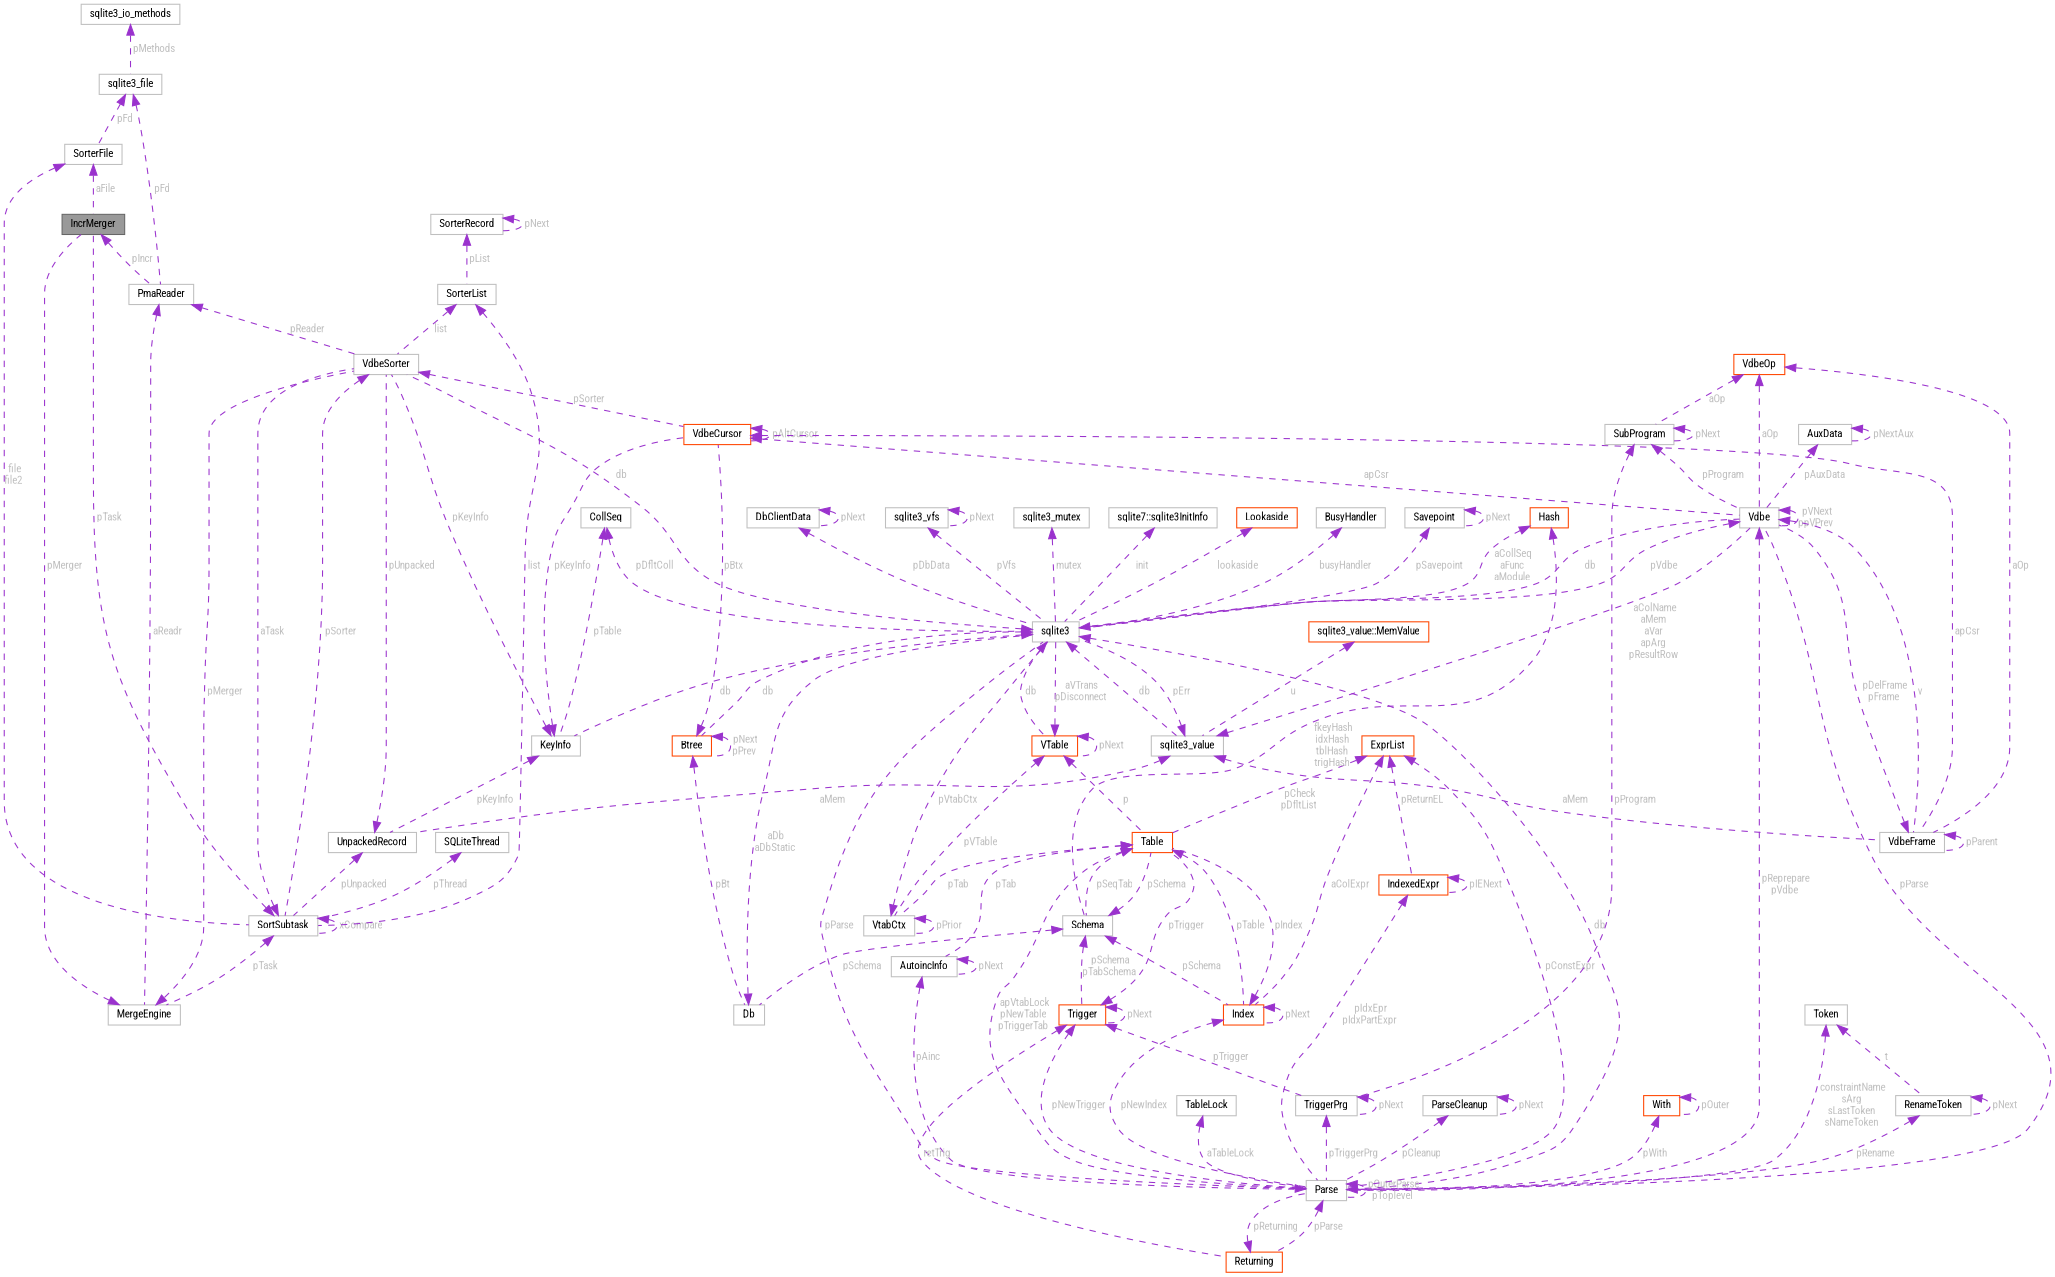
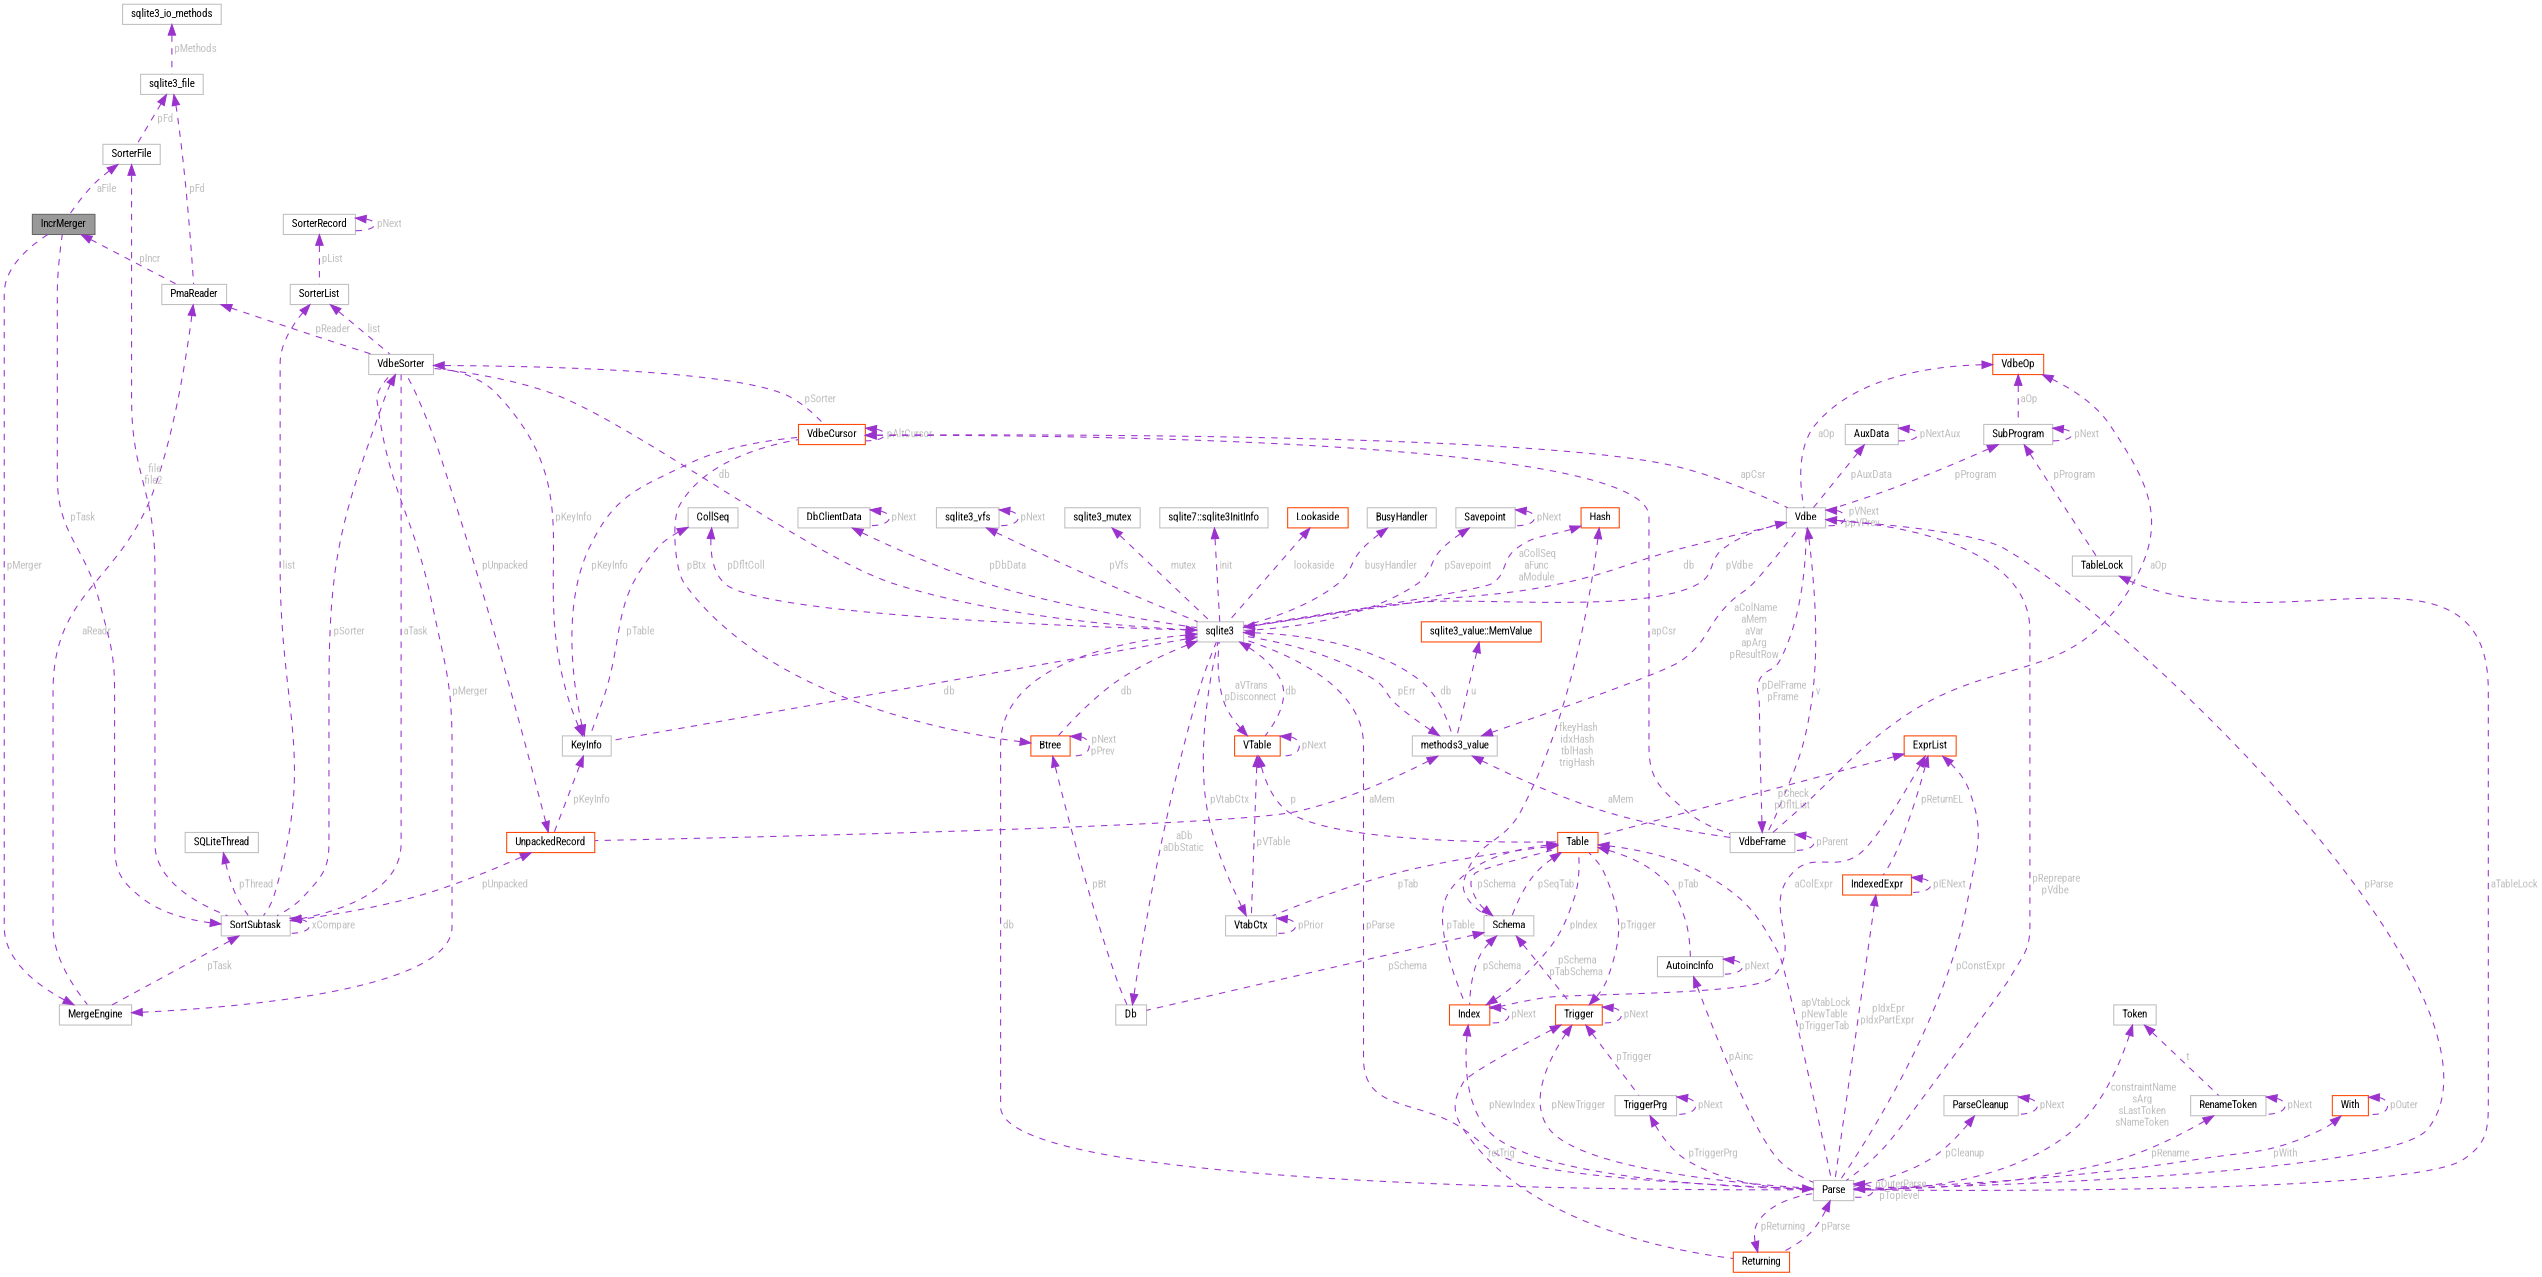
  digraph {
    fontname="Roboto Condensed"
    node [color=grey75 fillcolor=white fontname="Roboto Condensed" fontsize=10 shape=box style=filled]
    edge [color=darkorchid3 dir=back fontcolor=grey fontname="Roboto Condensed" fontsize=10 labelfontname=Helvetica labelfontsize=10 style=dashed]
    n1 [color=gray40 fillcolor=grey60 fontcolor=black height=0.2 label=IncrMerger width=0.4]
    n2 [height=0.2 label=PmaReader width=0.4]
    n3 [height=0.2 label=VdbeSorter width=0.4]
    n4 [height=0.2 label=MergeEngine width=0.4]
    n5 [height=0.2 label=SortSubtask width=0.4]
    n6 [color=orangered height=0.2 label=VdbeCursor width=0.4]
    n7 [height=0.2 label=SQLiteThread width=0.4]
    n8 [height=0.2 label=Vdbe width=0.4]
    n9 [height=0.2 label=VdbeFrame width=0.4]
    n10 [height=0.2 label=sqlite3_file width=0.4]
    n11 [height=0.2 label=SorterFile width=0.4]
    n12 [height=0.2 label=sqlite3_io_methods width=0.4]
    n13 [height=0.2 label=sqlite3 width=0.4]
    n14 [height=0.2 label=Parse width=0.4]
    n15 [color=orangered height=0.2 label=VTable width=0.4]
-   n16 [height=0.2 label=sqlite3_value width=0.4]
+   n16 [height=0.2 label=methods3_value width=0.4]
    n17 [color=orangered height=0.2 label=Btree width=0.4]
    n18 [height=0.2 label=KeyInfo width=0.4]
    n19 [color=orangered height=0.2 label=Returning width=0.4]
    n20 [color=orangered height=0.2 label=Table width=0.4]
    n21 [height=0.2 label=VtabCtx width=0.4]
-   n22 [height=0.2 label=UnpackedRecord width=0.4]
+   n22 [color=orangered height=0.2 label=UnpackedRecord width=0.4]
    n23 [height=0.2 label=Db width=0.4]
    n24 [height=0.2 label=sqlite3_vfs width=0.4]
    n25 [color=orangered height=0.2 label=ExprList width=0.4]
    n26 [color=orangered height=0.2 label=Index width=0.4]
    n27 [color=orangered height=0.2 label=IndexedExpr width=0.4]
    n28 [height=0.2 label=AutoincInfo width=0.4]
    n29 [height=0.2 label=Schema width=0.4]
    n30 [height=0.2 label=TableLock width=0.4]
    n31 [color=orangered height=0.2 label=Trigger width=0.4]
    n32 [height=0.2 label=TriggerPrg width=0.4]
    n33 [color=orangered height=0.2 label=Hash width=0.4]
    n34 [height=0.2 label=SubProgram width=0.4]
    n35 [color=orangered height=0.2 label=VdbeOp width=0.4]
    n36 [height=0.2 label=ParseCleanup width=0.4]
    n37 [height=0.2 label=Token width=0.4]
    n38 [height=0.2 label=RenameToken width=0.4]
    n39 [color=orangered height=0.2 label=With width=0.4]
    n40 [color=orangered height=0.2 label="sqlite3_value::MemValue" width=0.4]
    n41 [height=0.2 label=CollSeq width=0.4]
    n42 [height=0.2 label=AuxData width=0.4]
    n43 [height=0.2 label=sqlite3_mutex width=0.4]
    n44 [height=0.2 label="sqlite7::sqlite3InitInfo" width=0.4]
    n45 [color=orangered height=0.2 label=Lookaside width=0.4]
    n46 [height=0.2 label=BusyHandler width=0.4]
    n47 [height=0.2 label=Savepoint width=0.4]
    n48 [height=0.2 label=DbClientData width=0.4]
    n49 [height=0.2 label=SorterList width=0.4]
    n50 [height=0.2 label=SorterRecord width=0.4]
    n1 -> n2 [label=" pIncr"]
    n2 -> n3 [label=" pReader"]
    n2 -> n4 [label=" aReadr"]
    n3 -> n5 [label=" pSorter"]
    n3 -> n6 [label=" pSorter"]
    n4 -> n1 [label=" pMerger"]
    n4 -> n3 [label=" pMerger"]
    n5 -> n1 [label=" pTask"]
    n5 -> n3 [label=" aTask"]
    n5 -> n4 [label=" pTask"]
    n5 -> n5 [label=" xCompare"]
    n6 -> n6 [label=" pAltCursor"]
    n6 -> n8 [label=" apCsr"]
    n6 -> n9 [label=" apCsr"]
    n7 -> n5 [label=" pThread"]
    n8 -> n8 [label=" pVNext\nppVPrev"]
    n8 -> n9 [label=" v"]
    n8 -> n13 [label=" pVdbe"]
    n8 -> n14 [label=" pReprepare\npVdbe"]
    n9 -> n8 [label=" pDelFrame\npFrame"]
    n9 -> n9 [label=" pParent"]
    n10 -> n2 [label=" pFd"]
    n10 -> n11 [label=" pFd"]
    n11 -> n1 [label=" aFile"]
    n11 -> n5 [label=" file\nfile2"]
    n12 -> n10 [label=" pMethods"]
    n13 -> n3 [label=" db"]
    n13 -> n8 [label=" db"]
    n13 -> n14 [label=" db"]
    n13 -> n15 [label=" db"]
    n13 -> n16 [label=" db"]
    n13 -> n17 [label=" db"]
    n13 -> n18 [label=" db"]
    n14 -> n8 [label=" pParse"]
    n14 -> n13 [label=" pParse"]
    n14 -> n14 [label=" pOuterParse\npToplevel"]
    n14 -> n19 [label=" pParse"]
    n15 -> n13 [label=" aVTrans\npDisconnect"]
    n15 -> n15 [label=" pNext"]
    n15 -> n20 [label=" p"]
    n15 -> n21 [label=" pVTable"]
    n16 -> n8 [label=" aColName\naMem\naVar\napArg\npResultRow"]
    n16 -> n9 [label=" aMem"]
    n16 -> n13 [label=" pErr"]
    n16 -> n22 [label=" aMem"]
    n17 -> n6 [label=" pBtx"]
    n17 -> n17 [label=" pNext\npPrev"]
    n17 -> n23 [label=" pBt"]
    n18 -> n3 [label=" pKeyInfo"]
    n18 -> n6 [label=" pKeyInfo"]
    n18 -> n22 [label=" pKeyInfo"]
    n19 -> n14 [label=" pReturning"]
    n20 -> n14 [label=" apVtabLock\npNewTable\npTriggerTab"]
    n20 -> n21 [label=" pTab"]
    n20 -> n26 [label=" pTable"]
    n20 -> n28 [label=" pTab"]
    n20 -> n29 [label=" pSeqTab"]
    n21 -> n13 [label=" pVtabCtx"]
    n21 -> n21 [label=" pPrior"]
    n22 -> n3 [label=" pUnpacked"]
    n22 -> n5 [label=" pUnpacked"]
    n23 -> n13 [label=" aDb\naDbStatic"]
    n24 -> n13 [label=" pVfs"]
    n24 -> n24 [label=" pNext"]
    n25 -> n14 [label=" pConstExpr"]
    n25 -> n20 [label=" pCheck\npDfltList"]
    n25 -> n26 [label=" aColExpr"]
    n25 -> n27 [label=" pReturnEL"]
    n26 -> n14 [label=" pNewIndex"]
    n26 -> n20 [label=" pIndex"]
    n26 -> n26 [label=" pNext"]
    n27 -> n14 [label=" pIdxEpr\npIdxPartExpr"]
    n27 -> n27 [label=" pIENext"]
    n28 -> n14 [label=" pAinc"]
    n28 -> n28 [label=" pNext"]
    n29 -> n20 [label=" pSchema"]
    n29 -> n23 [label=" pSchema"]
    n29 -> n26 [label=" pSchema"]
    n29 -> n31 [label=" pSchema\npTabSchema"]
    n30 -> n14 [label=" aTableLock"]
    n31 -> n14 [label=" pNewTrigger"]
    n31 -> n19 [label=" retTrig"]
    n31 -> n20 [label=" pTrigger"]
    n31 -> n31 [label=" pNext"]
    n31 -> n32 [label=" pTrigger"]
    n32 -> n14 [label=" pTriggerPrg"]
    n32 -> n32 [label=" pNext"]
    n33 -> n13 [label=" aCollSeq\naFunc\naModule"]
    n33 -> n29 [label=" fkeyHash\nidxHash\ntblHash\ntrigHash"]
    n34 -> n8 [label=" pProgram"]
-   n34 -> n32 [label=" pProgram"]
+   n34 -> n30 [label=" pProgram"]
    n34 -> n34 [label=" pNext"]
    n35 -> n8 [label=" aOp"]
    n35 -> n9 [label=" aOp"]
    n35 -> n34 [label=" aOp"]
    n36 -> n14 [label=" pCleanup"]
    n36 -> n36 [label=" pNext"]
    n37 -> n14 [label=" constraintName\nsArg\nsLastToken\nsNameToken"]
    n37 -> n38 [label=" t"]
    n38 -> n14 [label=" pRename"]
    n38 -> n38 [label=" pNext"]
    n39 -> n14 [label=" pWith"]
    n39 -> n39 [label=" pOuter"]
    n40 -> n16 [label=" u"]
    n41 -> n13 [label=" pDfltColl"]
    n41 -> n18 [label=" pTable"]
    n42 -> n8 [label=" pAuxData"]
    n42 -> n42 [label=" pNextAux"]
    n43 -> n13 [label=" mutex"]
    n44 -> n13 [label=" init"]
    n45 -> n13 [label=" lookaside"]
    n46 -> n13 [label=" busyHandler"]
    n47 -> n13 [label=" pSavepoint"]
    n47 -> n47 [label=" pNext"]
    n48 -> n13 [label=" pDbData"]
    n48 -> n48 [label=" pNext"]
    n49 -> n3 [label=" list"]
    n49 -> n5 [label=" list"]
    n50 -> n49 [label=" pList"]
    n50 -> n50 [label=" pNext"]
  }
